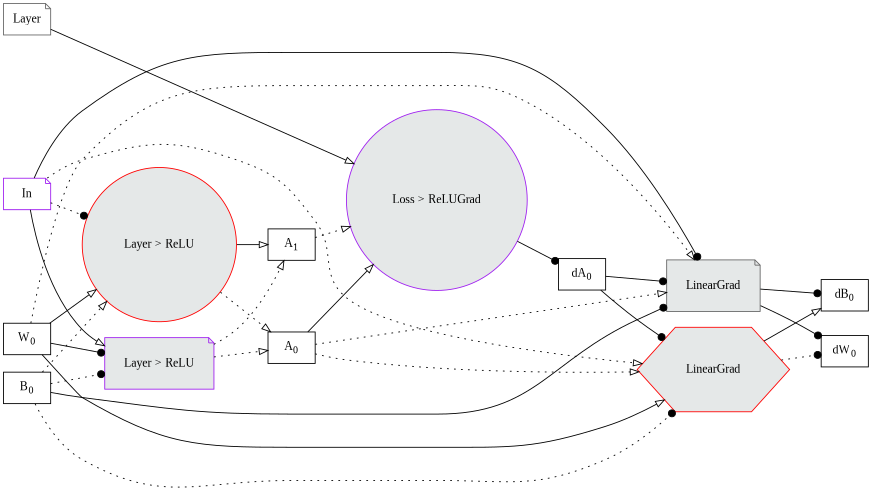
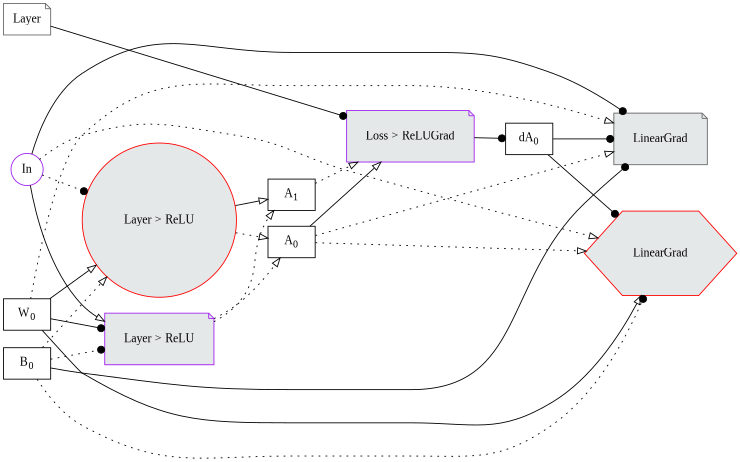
  digraph {
    fontname="Liberation Serif"
    rankdir=LR
    node [fontname="Liberation Serif" shape=rectangle]
    edge [arrowhead=onormal fontname="Liberation Serif" style=solid]
-   In [color=purple shape=note]
+   In [color=purple shape=circle]
    n2 [label=<W<sub>0</sub>>]
    n3 [label=<B<sub>0</sub>>]
    n4 [color=gray40 label=Layer shape=note]
    n5 [color=purple fillcolor="#E5E8E8" label="Layer > ReLU" margin=0.3 shape=note style=filled]
    n6 [color=red fillcolor="#E5E8E8" label="Layer > ReLU" margin=0.3 shape=circle style=filled]
    n7 [color=gray40 fillcolor="#E5E8E8" label=LinearGrad margin=0.3 shape=note style=filled]
    n8 [color=red fillcolor="#E5E8E8" label=LinearGrad margin=0.3 shape=hexagon style=filled]
-   n9 [color=purple fillcolor="#E5E8E8" label="Loss > ReLUGrad" margin=0.3 shape=circle style=filled]
+   n9 [color=purple fillcolor="#E5E8E8" label="Loss > ReLUGrad" margin=0.3 shape=note style=filled]
    n10 [label=<A<sub>0</sub>>]
    n11 [label=<A<sub>1</sub>>]
-   n12 [label=<dW<sub>0</sub>>]
-   n13 [label=<dB<sub>0</sub>>]
    n14 [label=<dA<sub>0</sub>>]
    subgraph sub_1 {
      rank=same
      In
      n2
      n3
      n4
    }
    In -> n5
    In -> n6 [arrowhead=dot style=dotted]
    In -> n7 [arrowhead=dot]
    In -> n8 [style=dotted]
    n2 -> n5 [arrowhead=dot]
    n2 -> n6
    n2 -> n7 [style=dotted]
    n2 -> n8
    n3 -> n5 [arrowhead=dot style=dotted]
    n3 -> n6 [style=dotted]
    n3 -> n7 [arrowhead=dot]
    n3 -> n8 [arrowhead=dot style=dotted]
-   n4 -> n9
+   n4 -> n9 [arrowhead=dot]
    n5 -> n10 [style=dotted]
    n5 -> n11 [style=dotted]
    n6 -> n10 [style=dotted]
    n6 -> n11
-   n7 -> n12 [arrowhead=dot]
-   n7 -> n13 [arrowhead=dot]
-   n8 -> n12 [arrowhead=dot style=dotted]
-   n8 -> n13
    n9 -> n14 [arrowhead=dot]
    n10 -> n7 [style=dotted]
    n10 -> n8 [style=dotted]
    n10 -> n9
    n11 -> n9 [style=dotted]
    n14 -> n7 [arrowhead=dot]
    n14 -> n8 [arrowhead=dot]
  }
